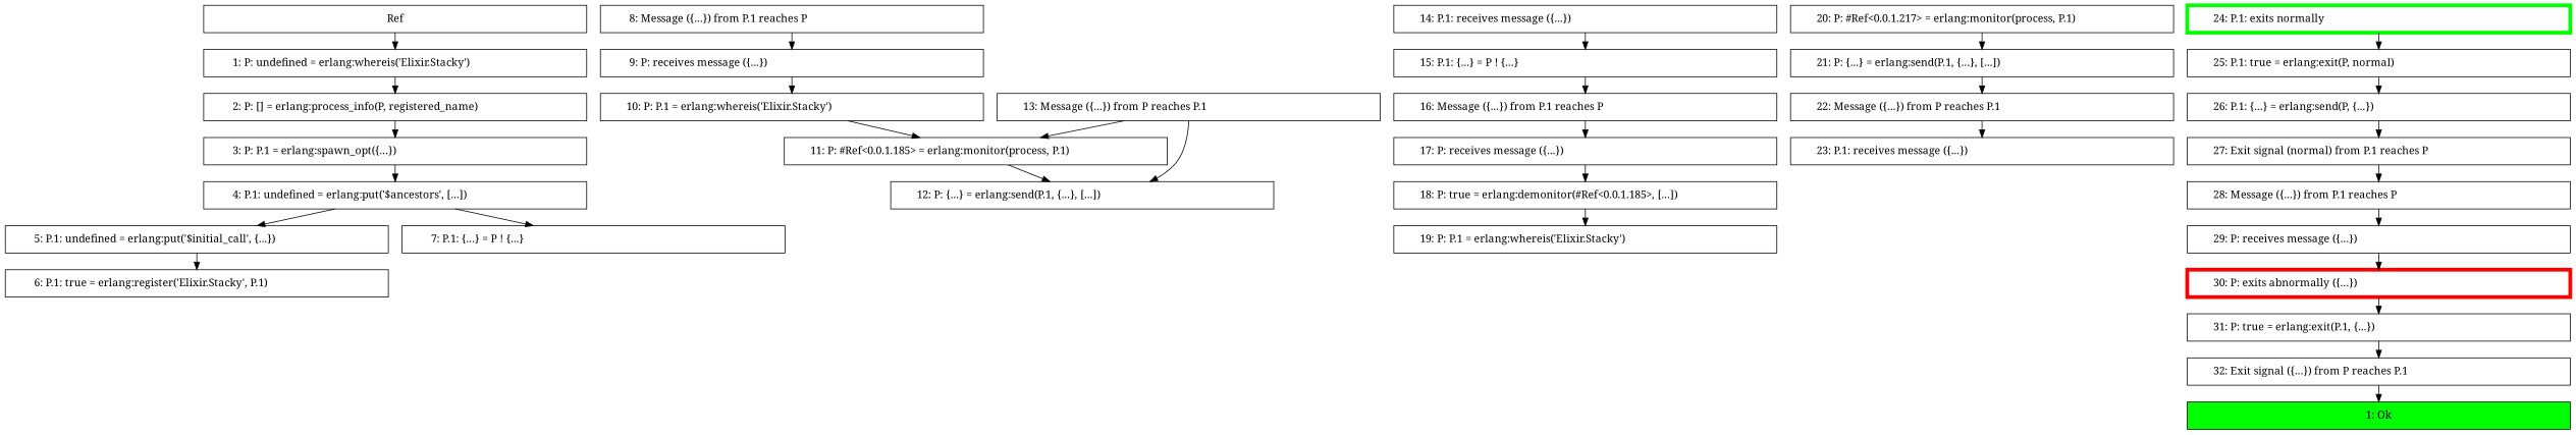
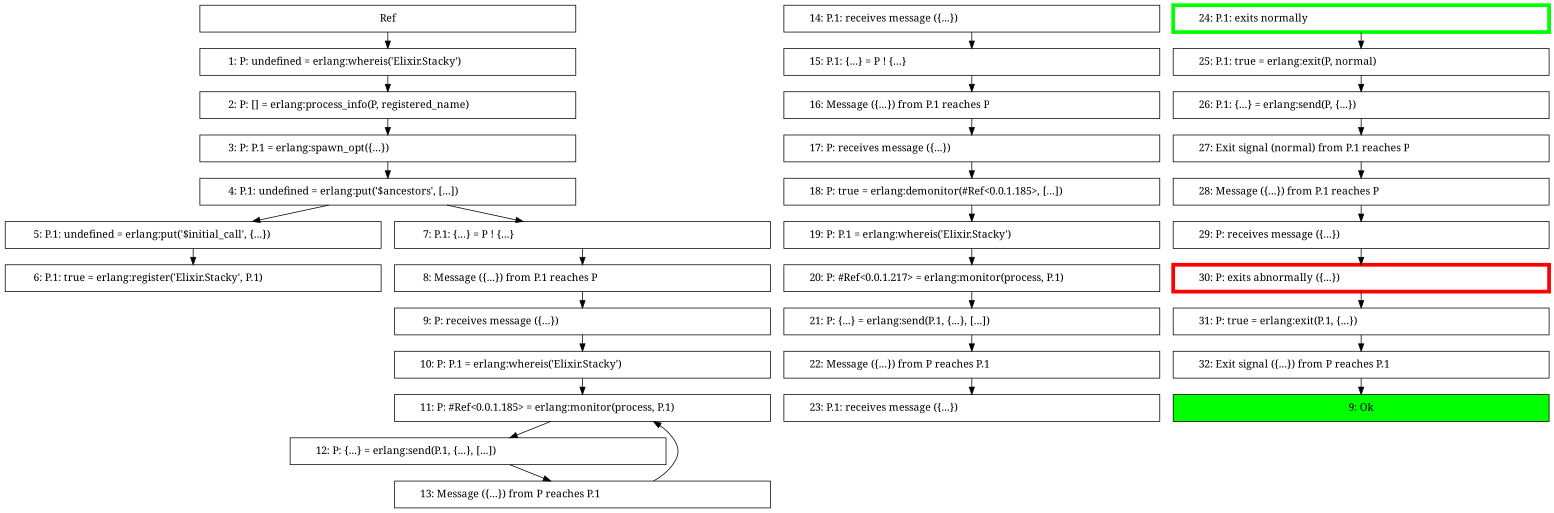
  digraph {
    fontname="Noto Serif"
    ranksep=0.3
    node [fontname="Noto Serif" shape=box]
    edge [fontname="Noto Serif" weight=1000]
    n1 [label=Ref width=7]
    n2 [label="        1: P: undefined = erlang:whereis('Elixir.Stacky')\l" width=7]
    n3 [label="        2: P: [] = erlang:process_info(P, registered_name)\l" width=7]
    n4 [label="        3: P: P.1 = erlang:spawn_opt({...})\l" width=7]
    n5 [label="        4: P.1: undefined = erlang:put('$ancestors', [...])\l" width=7]
    n6 [label="        5: P.1: undefined = erlang:put('$initial_call', {...})\l" width=7]
    n7 [label="        7: P.1: {...} = P ! {...}\l" width=7]
    n8 [label="        6: P.1: true = erlang:register('Elixir.Stacky', P.1)\l" width=7]
    n9 [label="        8: Message ({...}) from P.1 reaches P\l" width=7]
    n10 [label="        9: P: receives message ({...})\l" width=7]
    n11 [label="       10: P: P.1 = erlang:whereis('Elixir.Stacky')\l" width=7]
    n12 [label="       11: P: #Ref<0.0.1.185> = erlang:monitor(process, P.1)\l" width=7]
    n13 [label="       12: P: {...} = erlang:send(P.1, {...}, [...])\l" width=7]
    n14 [label="       13: Message ({...}) from P reaches P.1\l" width=7]
    n15 [label="       14: P.1: receives message ({...})\l" width=7]
    n16 [label="       15: P.1: {...} = P ! {...}\l" width=7]
    n17 [label="       16: Message ({...}) from P.1 reaches P\l" width=7]
    n18 [label="       17: P: receives message ({...})\l" width=7]
    n19 [label="       18: P: true = erlang:demonitor(#Ref<0.0.1.185>, [...])\l" width=7]
    n20 [label="       19: P: P.1 = erlang:whereis('Elixir.Stacky')\l" width=7]
    n21 [label="       20: P: #Ref<0.0.1.217> = erlang:monitor(process, P.1)\l" width=7]
    n22 [label="       21: P: {...} = erlang:send(P.1, {...}, [...])\l" width=7]
    n23 [label="       22: Message ({...}) from P reaches P.1\l" width=7]
    n24 [label="       23: P.1: receives message ({...})\l" width=7]
    n25 [color=lime label="       24: P.1: exits normally\l" penwidth=5 width=7]
    n26 [label="       25: P.1: true = erlang:exit(P, normal)\l" width=7]
    n27 [label="       26: P.1: {...} = erlang:send(P, {...})\l" width=7]
    n28 [label="       27: Exit signal (normal) from P.1 reaches P\l" width=7]
    n29 [label="       28: Message ({...}) from P.1 reaches P\l" width=7]
    n30 [label="       29: P: receives message ({...})\l" width=7]
    n31 [color=red label="       30: P: exits abnormally ({...})\l" penwidth=5 width=7]
    n32 [label="       31: P: true = erlang:exit(P.1, {...})\l" width=7]
    n33 [label="       32: Exit signal ({...}) from P reaches P.1\l" width=7]
-   n34 [fillcolor=lime label="1: Ok" style=filled width=7]
+   n34 [fillcolor=lime label="9: Ok" style=filled width=7]
    n1 -> n2
    n2 -> n3
    n3 -> n4
    n4 -> n5
    n5 -> n6
    n5 -> n7
    n6 -> n8
+   n7 -> n9
    n9 -> n10
    n10 -> n11
    n11 -> n12
    n12 -> n13
-   n14 -> n13
+   n13 -> n14
    n14 -> n12
    n15 -> n16
    n16 -> n17
    n17 -> n18
    n18 -> n19
    n19 -> n20
+   n20 -> n21
    n21 -> n22
    n22 -> n23
    n23 -> n24
    n25 -> n26
    n26 -> n27
    n27 -> n28
    n28 -> n29
    n29 -> n30
    n30 -> n31
    n31 -> n32
    n32 -> n33
    n33 -> n34
  }
